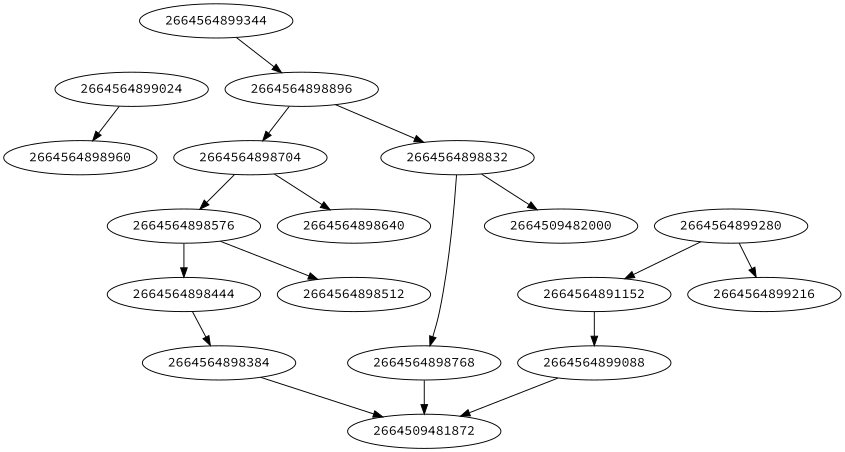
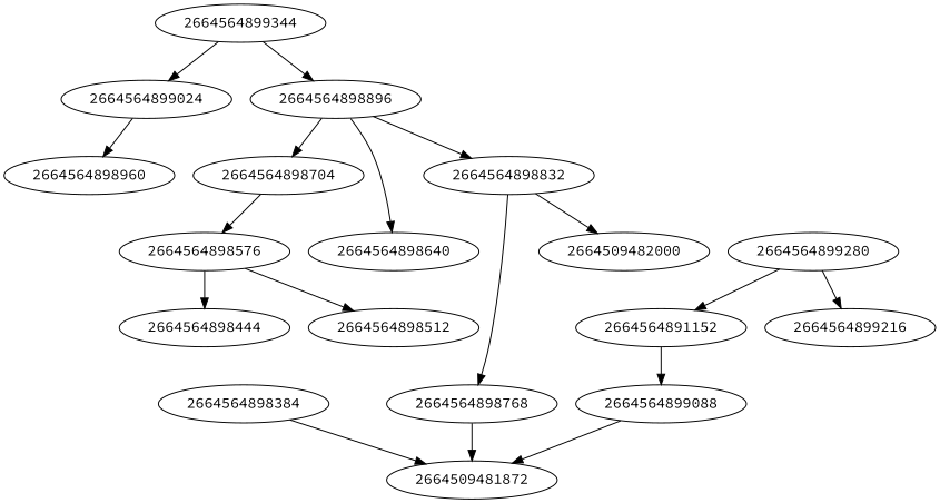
  strict digraph {
    fontname="Source Code Pro"
    node [fontname="Source Code Pro" type=Constant]
    edge [fontname="Source Code Pro"]
    2664564899024 [type=Expr]
    2664564898960
    2664564898704 [type=Dict]
    2664564898576 [type=JoinedStr]
    2664564898640
    n6 [label=2664564898444 type=FormattedValue]
    2664564898512
    2664564899088 [type=Name]
    2664509481872 [type=Load]
    2664564898768 [type=Name]
    2664564899344 [type=FunctionDef]
    2664564898896 [type=Assign]
    2664564899280 [type=arguments]
    n14 [label=2664564891152 type=arg]
    2664564899216 [type=arg]
    2664564898832 [type=Attribute]
    2664564898384 [type=Name]
    2664509482000 [type=Store]
    2664564899024 -> 2664564898960
    2664564898704 -> 2664564898576
-   2664564898704 -> 2664564898640
+   2664564898896 -> 2664564898640
    2664564898576 -> n6
    2664564898576 -> 2664564898512
-   n6 -> 2664564898384
    2664564899088 -> 2664509481872
    2664564898768 -> 2664509481872
+   2664564899344 -> 2664564899024
    2664564899344 -> 2664564898896
    2664564898896 -> 2664564898704
    2664564898896 -> 2664564898832
    2664564899280 -> n14
    2664564899280 -> 2664564899216
    n14 -> 2664564899088
    2664564898832 -> 2664564898768
    2664564898832 -> 2664509482000
    2664564898384 -> 2664509481872
  }
